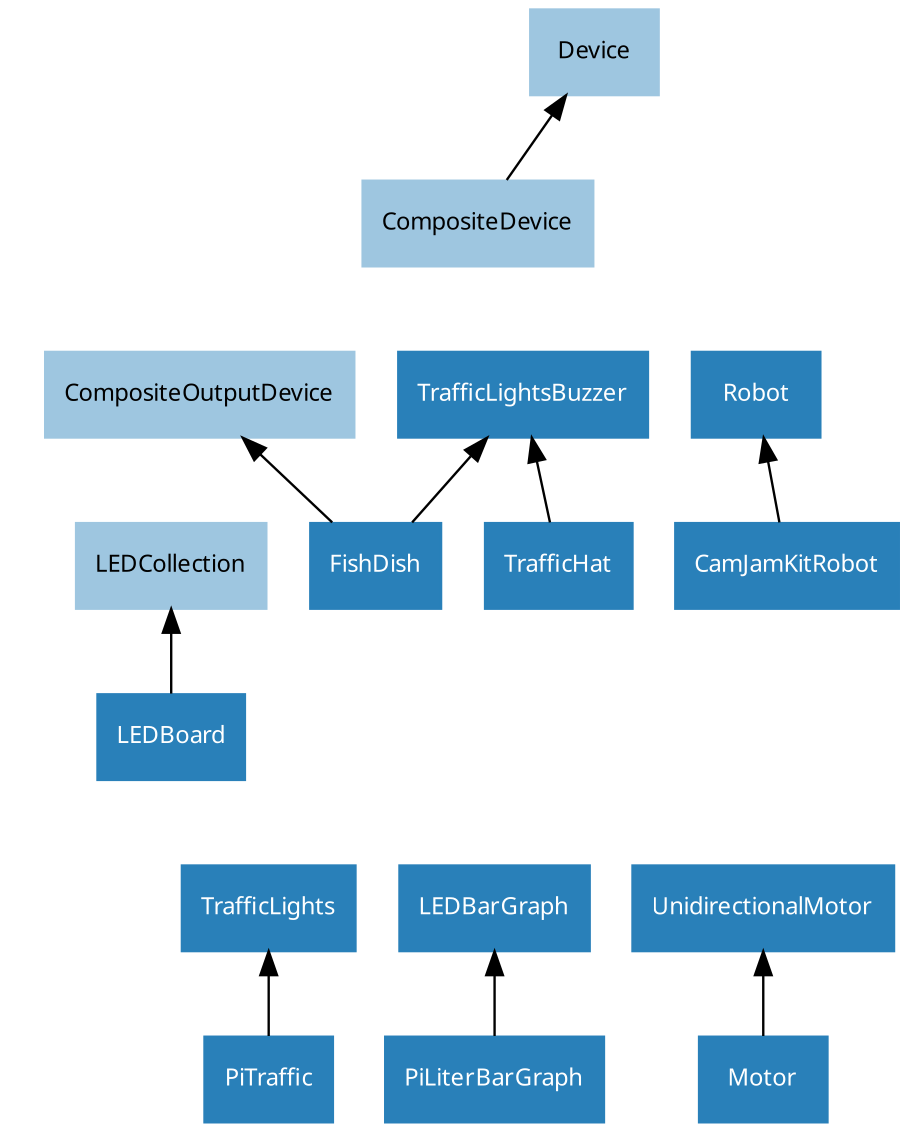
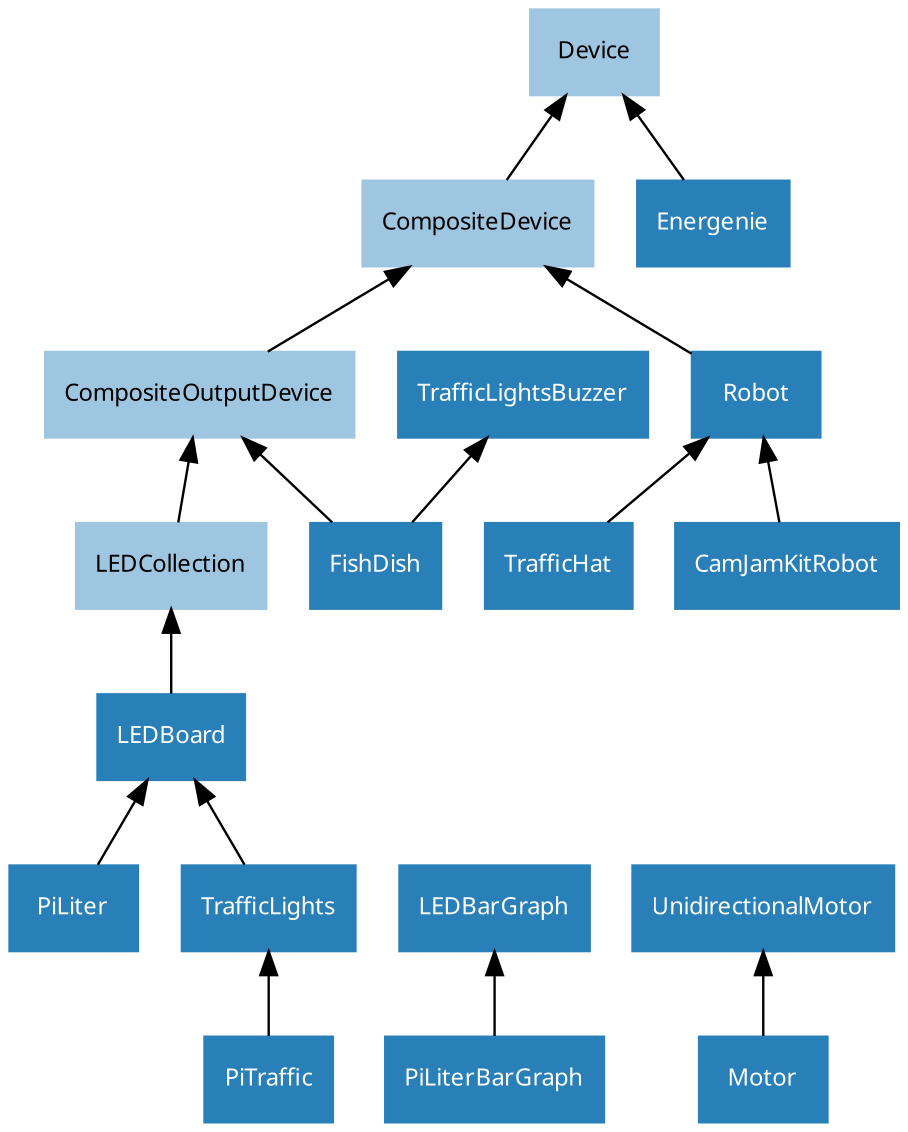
  digraph {
    rankdir=BT
    node [color="#2980b9" fontcolor="#ffffff" fontname=Sans fontsize=10 shape=rect style=filled]
    Device [color="#9ec6e0" fontcolor="#000000"]
    CompositeDevice [color="#9ec6e0" fontcolor="#000000"]
    CompositeOutputDevice [color="#9ec6e0" fontcolor="#000000"]
    LEDCollection [color="#9ec6e0" fontcolor="#000000"]
    LEDBoard
+   PiLiter
    PiLiterBarGraph
    LEDBarGraph
    TrafficLights
    PiTraffic
    FishDish
    TrafficLightsBuzzer
    TrafficHat
    Robot
    CamJamKitRobot
    Motor
    UnidirectionalMotor
+   Energenie
    CompositeDevice -> Device
+   CompositeOutputDevice -> CompositeDevice
+   LEDCollection -> CompositeOutputDevice
    LEDBoard -> LEDCollection
+   PiLiter -> LEDBoard
    PiLiterBarGraph -> LEDBarGraph
+   TrafficLights -> LEDBoard
    PiTraffic -> TrafficLights
    FishDish -> CompositeOutputDevice
    FishDish -> TrafficLightsBuzzer
-   TrafficHat -> TrafficLightsBuzzer
+   TrafficHat -> Robot
+   Robot -> CompositeDevice
    CamJamKitRobot -> Robot
    Motor -> UnidirectionalMotor
+   Energenie -> Device
  }
